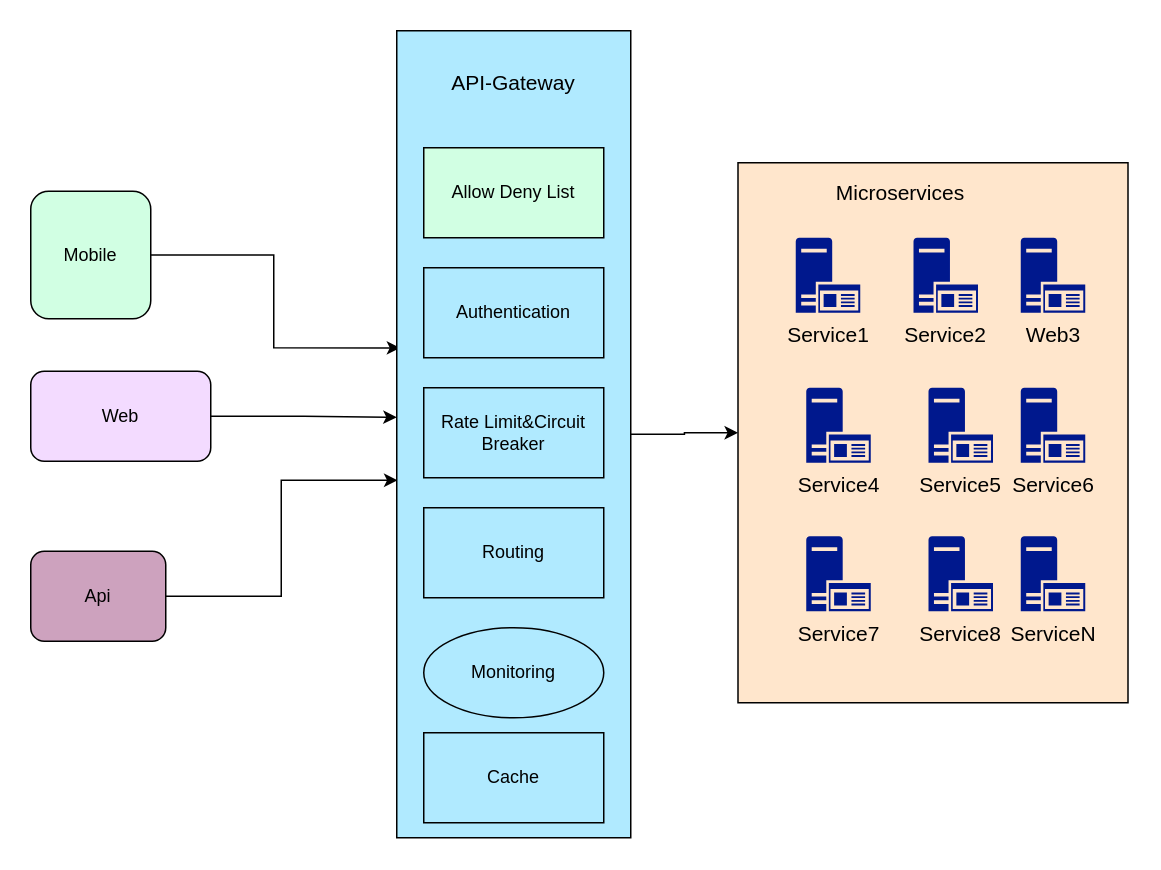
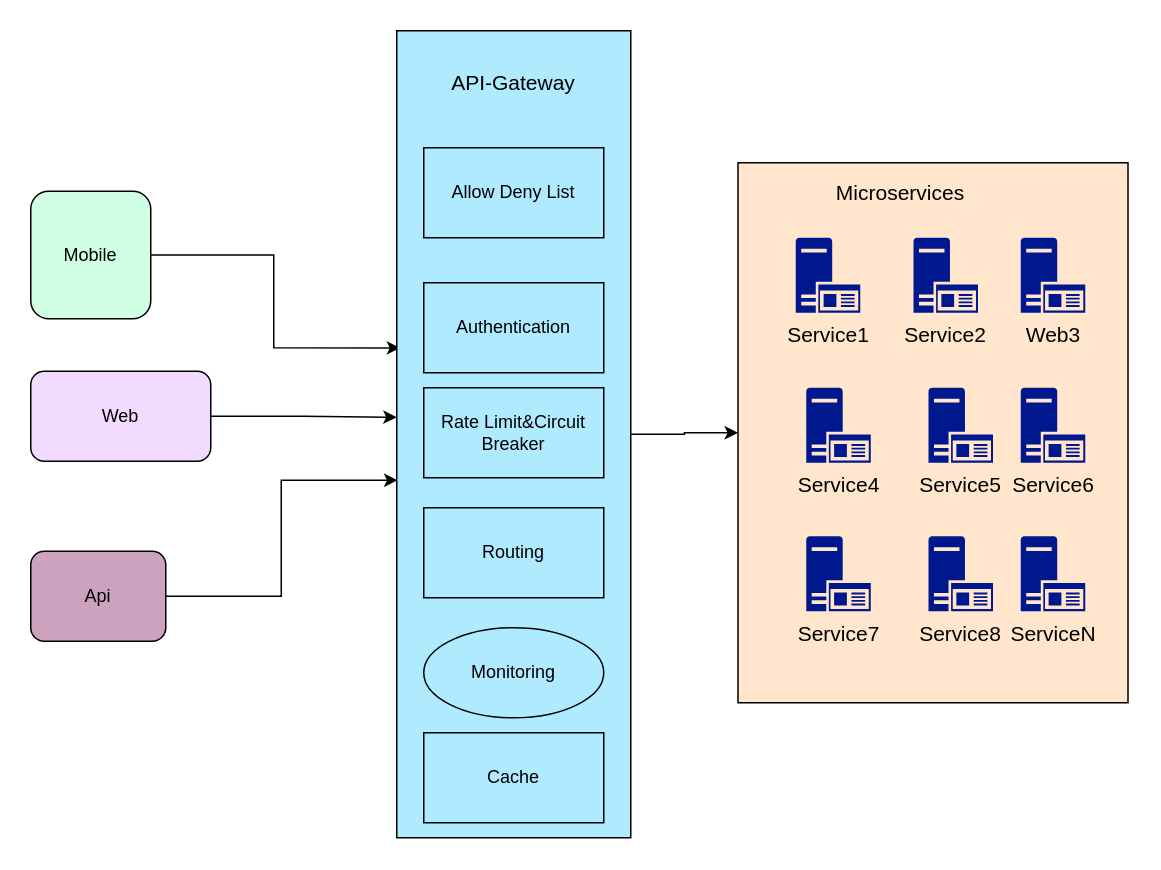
  <mxCell id="0" />
  <mxCell id="1" parent="0" />
  <mxCell id="2" style="edgeStyle=orthogonalEdgeStyle;rounded=0;orthogonalLoop=1;jettySize=auto;html=1;entryX=0.015;entryY=0.393;entryDx=0;entryDy=0;entryPerimeter=0;" edge="1" parent="1" source="3" target="9"><mxGeometry relative="1" as="geometry" /></mxCell>
  <mxCell id="3" value="Mobile" style="rounded=1;whiteSpace=wrap;html=1;fillColor=#D1FFE3;" vertex="1" parent="1"><mxGeometry x="20" y="127" width="80" height="85" as="geometry" /></mxCell>
  <mxCell id="4" style="edgeStyle=orthogonalEdgeStyle;rounded=0;orthogonalLoop=1;jettySize=auto;html=1;entryX=0;entryY=0.479;entryDx=0;entryDy=0;entryPerimeter=0;" edge="1" parent="1" source="5" target="9"><mxGeometry relative="1" as="geometry" /></mxCell>
  <mxCell id="5" value="Web" style="rounded=1;whiteSpace=wrap;html=1;fillColor=#F3DBFF;" vertex="1" parent="1"><mxGeometry x="20" y="247" width="120" height="60" as="geometry" /></mxCell>
  <mxCell id="6" style="edgeStyle=orthogonalEdgeStyle;rounded=0;orthogonalLoop=1;jettySize=auto;html=1;entryX=0.003;entryY=0.557;entryDx=0;entryDy=0;entryPerimeter=0;" edge="1" parent="1" source="7" target="9"><mxGeometry relative="1" as="geometry" /></mxCell>
  <mxCell id="7" value="Api" style="rounded=1;whiteSpace=wrap;html=1;fillColor=#CDA2BE;" vertex="1" parent="1"><mxGeometry x="20" y="367" width="90" height="60" as="geometry" /></mxCell>
  <mxCell id="8" style="edgeStyle=orthogonalEdgeStyle;rounded=0;orthogonalLoop=1;jettySize=auto;html=1;entryX=0;entryY=0.5;entryDx=0;entryDy=0;" edge="1" parent="1" source="9" target="17"><mxGeometry relative="1" as="geometry" /></mxCell>
  <mxCell id="9" value="" style="rounded=0;whiteSpace=wrap;html=1;fillColor=#B0EAFF;" vertex="1" parent="1"><mxGeometry x="264" y="20" width="156" height="538" as="geometry" /></mxCell>
- <mxCell id="10" value="Allow Deny List" style="rounded=0;whiteSpace=wrap;html=1;fillColor=#d1ffe3;" vertex="1" parent="1"><mxGeometry x="282" y="98" width="120" height="60" as="geometry" /></mxCell>
- <mxCell id="11" value="Authentication" style="rounded=0;whiteSpace=wrap;html=1;fillColor=#B0EAFF;" vertex="1" parent="1"><mxGeometry x="282" y="178" width="120" height="60" as="geometry" /></mxCell>
+ <mxCell id="10" value="Allow Deny List" style="rounded=0;whiteSpace=wrap;html=1;fillColor=#B0EAFF;" vertex="1" parent="1"><mxGeometry x="282" y="98" width="120" height="60" as="geometry" /></mxCell>
+ <mxCell id="11" value="Authentication" style="rounded=0;whiteSpace=wrap;html=1;fillColor=#B0EAFF;" vertex="1" parent="1"><mxGeometry x="282" y="188" width="120" height="60" as="geometry" /></mxCell>
  <mxCell id="12" value="Rate Limit&amp;amp;Circuit Breaker" style="rounded=0;whiteSpace=wrap;html=1;fillColor=#B0EAFF;" vertex="1" parent="1"><mxGeometry x="282" y="258" width="120" height="60" as="geometry" /></mxCell>
  <mxCell id="13" value="Routing" style="rounded=0;whiteSpace=wrap;html=1;fillColor=#B0EAFF;" vertex="1" parent="1"><mxGeometry x="282" y="338" width="120" height="60" as="geometry" /></mxCell>
  <mxCell id="14" value="Monitoring" style="ellipse;whiteSpace=wrap;html=1;fillColor=#B0EAFF;" vertex="1" parent="1"><mxGeometry x="282" y="418" width="120" height="60" as="geometry" /></mxCell>
  <mxCell id="15" value="Cache" style="rounded=0;whiteSpace=wrap;html=1;fillColor=#B0EAFF;" vertex="1" parent="1"><mxGeometry x="282" y="488" width="120" height="60" as="geometry" /></mxCell>
  <mxCell id="16" value="&lt;font style=&quot;font-size: 14px;&quot;&gt;API-Gateway&lt;/font&gt;" style="text;html=1;strokeColor=none;fillColor=none;align=center;verticalAlign=middle;whiteSpace=wrap;rounded=0;" vertex="1" parent="1"><mxGeometry x="292" y="40" width="100" height="30" as="geometry" /></mxCell>
  <mxCell id="17" value="" style="rounded=0;whiteSpace=wrap;html=1;fillColor=#FFE6CC;" vertex="1" parent="1"><mxGeometry x="491.5" y="108" width="260" height="360" as="geometry" /></mxCell>
  <mxCell id="18" value="&lt;font style=&quot;font-size: 14px;&quot;&gt;Microservices&lt;/font&gt;" style="text;html=1;strokeColor=none;fillColor=none;align=center;verticalAlign=middle;whiteSpace=wrap;rounded=0;" vertex="1" parent="1"><mxGeometry x="550" y="113" width="100" height="30" as="geometry" /></mxCell>
  <mxCell id="19" value="" style="sketch=0;aspect=fixed;pointerEvents=1;shadow=0;dashed=0;html=1;strokeColor=none;labelPosition=center;verticalLabelPosition=bottom;verticalAlign=top;align=center;fillColor=#00188D;shape=mxgraph.mscae.enterprise.application_server2" vertex="1" parent="1"><mxGeometry x="530" y="158" width="43" height="50" as="geometry" /></mxCell>
  <mxCell id="20" value="&lt;font style=&quot;font-size: 14px;&quot;&gt;Service1&lt;/font&gt;" style="text;html=1;strokeColor=none;fillColor=none;align=center;verticalAlign=middle;whiteSpace=wrap;rounded=0;" vertex="1" parent="1"><mxGeometry x="501.5" y="208" width="100" height="30" as="geometry" /></mxCell>
  <mxCell id="21" value="" style="sketch=0;aspect=fixed;pointerEvents=1;shadow=0;dashed=0;html=1;strokeColor=none;labelPosition=center;verticalLabelPosition=bottom;verticalAlign=top;align=center;fillColor=#00188D;shape=mxgraph.mscae.enterprise.application_server2" vertex="1" parent="1"><mxGeometry x="608.5" y="158" width="43" height="50" as="geometry" /></mxCell>
  <mxCell id="22" value="&lt;font style=&quot;font-size: 14px;&quot;&gt;Service2&lt;/font&gt;" style="text;html=1;strokeColor=none;fillColor=none;align=center;verticalAlign=middle;whiteSpace=wrap;rounded=0;" vertex="1" parent="1"><mxGeometry x="580" y="208" width="100" height="30" as="geometry" /></mxCell>
  <mxCell id="23" value="" style="sketch=0;aspect=fixed;pointerEvents=1;shadow=0;dashed=0;html=1;strokeColor=none;labelPosition=center;verticalLabelPosition=bottom;verticalAlign=top;align=center;fillColor=#00188D;shape=mxgraph.mscae.enterprise.application_server2" vertex="1" parent="1"><mxGeometry x="680" y="158" width="43" height="50" as="geometry" /></mxCell>
  <mxCell id="24" value="&lt;font style=&quot;font-size: 14px;&quot;&gt;Web3&lt;/font&gt;" style="text;html=1;strokeColor=none;fillColor=none;align=center;verticalAlign=middle;whiteSpace=wrap;rounded=0;" vertex="1" parent="1"><mxGeometry x="651.5" y="208" width="100" height="30" as="geometry" /></mxCell>
  <mxCell id="25" value="" style="sketch=0;aspect=fixed;pointerEvents=1;shadow=0;dashed=0;html=1;strokeColor=none;labelPosition=center;verticalLabelPosition=bottom;verticalAlign=top;align=center;fillColor=#00188D;shape=mxgraph.mscae.enterprise.application_server2" vertex="1" parent="1"><mxGeometry x="537" y="258" width="43" height="50" as="geometry" /></mxCell>
  <mxCell id="26" value="&lt;font style=&quot;font-size: 14px;&quot;&gt;Service4&lt;/font&gt;" style="text;html=1;strokeColor=none;fillColor=none;align=center;verticalAlign=middle;whiteSpace=wrap;rounded=0;" vertex="1" parent="1"><mxGeometry x="508.5" y="308" width="100" height="30" as="geometry" /></mxCell>
  <mxCell id="27" value="" style="sketch=0;aspect=fixed;pointerEvents=1;shadow=0;dashed=0;html=1;strokeColor=none;labelPosition=center;verticalLabelPosition=bottom;verticalAlign=top;align=center;fillColor=#00188D;shape=mxgraph.mscae.enterprise.application_server2" vertex="1" parent="1"><mxGeometry x="618.5" y="258" width="43" height="50" as="geometry" /></mxCell>
  <mxCell id="28" value="&lt;font style=&quot;font-size: 14px;&quot;&gt;Service5&lt;/font&gt;" style="text;html=1;strokeColor=none;fillColor=none;align=center;verticalAlign=middle;whiteSpace=wrap;rounded=0;" vertex="1" parent="1"><mxGeometry x="590" y="308" width="100" height="30" as="geometry" /></mxCell>
  <mxCell id="29" value="" style="sketch=0;aspect=fixed;pointerEvents=1;shadow=0;dashed=0;html=1;strokeColor=none;labelPosition=center;verticalLabelPosition=bottom;verticalAlign=top;align=center;fillColor=#00188D;shape=mxgraph.mscae.enterprise.application_server2" vertex="1" parent="1"><mxGeometry x="680" y="258" width="43" height="50" as="geometry" /></mxCell>
  <mxCell id="30" value="&lt;font style=&quot;font-size: 14px;&quot;&gt;Service6&lt;/font&gt;" style="text;html=1;strokeColor=none;fillColor=none;align=center;verticalAlign=middle;whiteSpace=wrap;rounded=0;" vertex="1" parent="1"><mxGeometry x="651.5" y="308" width="100" height="30" as="geometry" /></mxCell>
  <mxCell id="31" value="" style="sketch=0;aspect=fixed;pointerEvents=1;shadow=0;dashed=0;html=1;strokeColor=none;labelPosition=center;verticalLabelPosition=bottom;verticalAlign=top;align=center;fillColor=#00188D;shape=mxgraph.mscae.enterprise.application_server2" vertex="1" parent="1"><mxGeometry x="537" y="357" width="43" height="50" as="geometry" /></mxCell>
  <mxCell id="32" value="&lt;font style=&quot;font-size: 14px;&quot;&gt;Service7&lt;/font&gt;" style="text;html=1;strokeColor=none;fillColor=none;align=center;verticalAlign=middle;whiteSpace=wrap;rounded=0;" vertex="1" parent="1"><mxGeometry x="508.5" y="407" width="100" height="30" as="geometry" /></mxCell>
  <mxCell id="33" value="" style="sketch=0;aspect=fixed;pointerEvents=1;shadow=0;dashed=0;html=1;strokeColor=none;labelPosition=center;verticalLabelPosition=bottom;verticalAlign=top;align=center;fillColor=#00188D;shape=mxgraph.mscae.enterprise.application_server2" vertex="1" parent="1"><mxGeometry x="618.5" y="357" width="43" height="50" as="geometry" /></mxCell>
  <mxCell id="34" value="&lt;font style=&quot;font-size: 14px;&quot;&gt;Service8&lt;/font&gt;" style="text;html=1;strokeColor=none;fillColor=none;align=center;verticalAlign=middle;whiteSpace=wrap;rounded=0;" vertex="1" parent="1"><mxGeometry x="590" y="407" width="100" height="30" as="geometry" /></mxCell>
  <mxCell id="35" value="" style="sketch=0;aspect=fixed;pointerEvents=1;shadow=0;dashed=0;html=1;strokeColor=none;labelPosition=center;verticalLabelPosition=bottom;verticalAlign=top;align=center;fillColor=#00188D;shape=mxgraph.mscae.enterprise.application_server2" vertex="1" parent="1"><mxGeometry x="680" y="357" width="43" height="50" as="geometry" /></mxCell>
  <mxCell id="36" value="&lt;font style=&quot;font-size: 14px;&quot;&gt;ServiceN&lt;/font&gt;" style="text;html=1;strokeColor=none;fillColor=none;align=center;verticalAlign=middle;whiteSpace=wrap;rounded=0;" vertex="1" parent="1"><mxGeometry x="651.5" y="407" width="100" height="30" as="geometry" /></mxCell>
